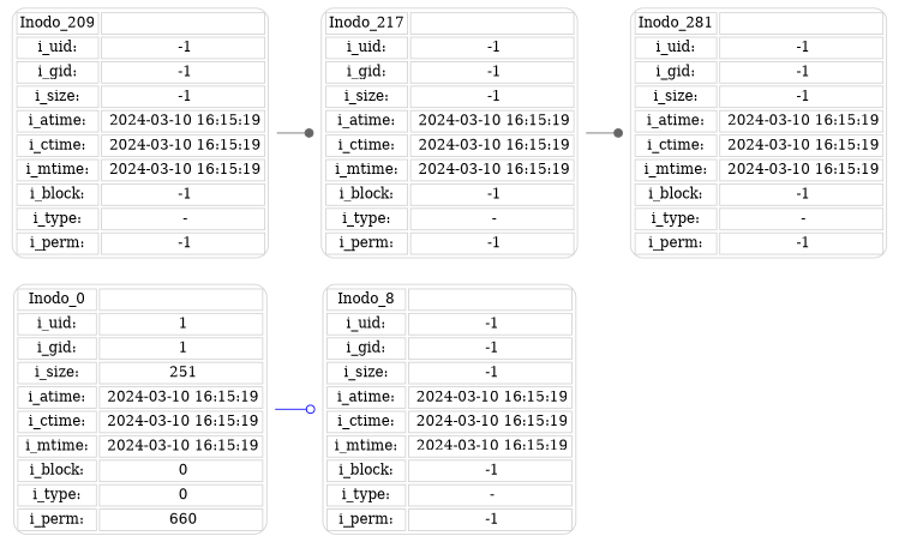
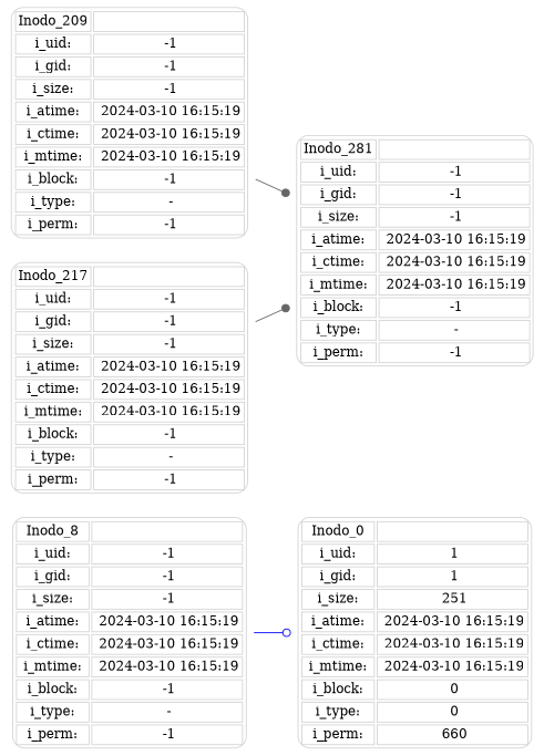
  digraph {
    rankdir=LR
    node [color=lightgrey shape=none]
    edge [arrowhead=dot color=gray40]
    n1 [label=< <TABLE cellspacing="3" cellpadding="2" style="rounded"> <TR><TD>Inodo_0</TD><TD></TD></TR> <TR><TD> i_uid: </TD><TD> 1</TD></TR> <TR><TD> i_gid: </TD><TD> 1</TD></TR> <TR><TD> i_size: </TD><TD> 251</TD></TR> <TR><TD> i_atime: </TD><TD> 2024-03-10 16:15:19</TD></TR> <TR><TD> i_ctime: </TD><TD> 2024-03-10 16:15:19</TD></TR> <TR><TD> i_mtime: </TD><TD> 2024-03-10 16:15:19</TD></TR> <TR><TD> i_block: </TD><TD> 0</TD></TR> <TR><TD> i_type: </TD><TD> 0</TD></TR> <TR><TD> i_perm: </TD><TD> 660</TD></TR> </TABLE>>]
    n2 [label=< <TABLE cellspacing="3" cellpadding="2" style="rounded"> <TR><TD>Inodo_8</TD><TD></TD></TR> <TR><TD> i_uid: </TD><TD> -1</TD></TR> <TR><TD> i_gid: </TD><TD> -1</TD></TR> <TR><TD> i_size: </TD><TD> -1</TD></TR> <TR><TD> i_atime: </TD><TD> 2024-03-10 16:15:19</TD></TR> <TR><TD> i_ctime: </TD><TD> 2024-03-10 16:15:19</TD></TR> <TR><TD> i_mtime: </TD><TD> 2024-03-10 16:15:19</TD></TR> <TR><TD> i_block: </TD><TD> -1</TD></TR> <TR><TD> i_type: </TD><TD> -</TD></TR> <TR><TD> i_perm: </TD><TD> -1</TD></TR> </TABLE>>]
    n3 [label=< <TABLE cellspacing="3" cellpadding="2" style="rounded"> <TR><TD>Inodo_209</TD><TD></TD></TR> <TR><TD> i_uid: </TD><TD> -1</TD></TR> <TR><TD> i_gid: </TD><TD> -1</TD></TR> <TR><TD> i_size: </TD><TD> -1</TD></TR> <TR><TD> i_atime: </TD><TD> 2024-03-10 16:15:19</TD></TR> <TR><TD> i_ctime: </TD><TD> 2024-03-10 16:15:19</TD></TR> <TR><TD> i_mtime: </TD><TD> 2024-03-10 16:15:19</TD></TR> <TR><TD> i_block: </TD><TD> -1</TD></TR> <TR><TD> i_type: </TD><TD> -</TD></TR> <TR><TD> i_perm: </TD><TD> -1</TD></TR> </TABLE>>]
    n4 [label=< <TABLE cellspacing="3" cellpadding="2" style="rounded"> <TR><TD>Inodo_217</TD><TD></TD></TR> <TR><TD> i_uid: </TD><TD> -1</TD></TR> <TR><TD> i_gid: </TD><TD> -1</TD></TR> <TR><TD> i_size: </TD><TD> -1</TD></TR> <TR><TD> i_atime: </TD><TD> 2024-03-10 16:15:19</TD></TR> <TR><TD> i_ctime: </TD><TD> 2024-03-10 16:15:19</TD></TR> <TR><TD> i_mtime: </TD><TD> 2024-03-10 16:15:19</TD></TR> <TR><TD> i_block: </TD><TD> -1</TD></TR> <TR><TD> i_type: </TD><TD> -</TD></TR> <TR><TD> i_perm: </TD><TD> -1</TD></TR> </TABLE>>]
    n5 [label=< <TABLE cellspacing="3" cellpadding="2" style="rounded"> <TR><TD>Inodo_281</TD><TD></TD></TR> <TR><TD> i_uid: </TD><TD> -1</TD></TR> <TR><TD> i_gid: </TD><TD> -1</TD></TR> <TR><TD> i_size: </TD><TD> -1</TD></TR> <TR><TD> i_atime: </TD><TD> 2024-03-10 16:15:19</TD></TR> <TR><TD> i_ctime: </TD><TD> 2024-03-10 16:15:19</TD></TR> <TR><TD> i_mtime: </TD><TD> 2024-03-10 16:15:19</TD></TR> <TR><TD> i_block: </TD><TD> -1</TD></TR> <TR><TD> i_type: </TD><TD> -</TD></TR> <TR><TD> i_perm: </TD><TD> -1</TD></TR> </TABLE>>]
-   n1 -> n2 [arrowhead=odot color=blue]
-   n3 -> n4
+   n2 -> n1 [arrowhead=odot color=blue]
+   n3 -> n5
    n4 -> n5
  }
